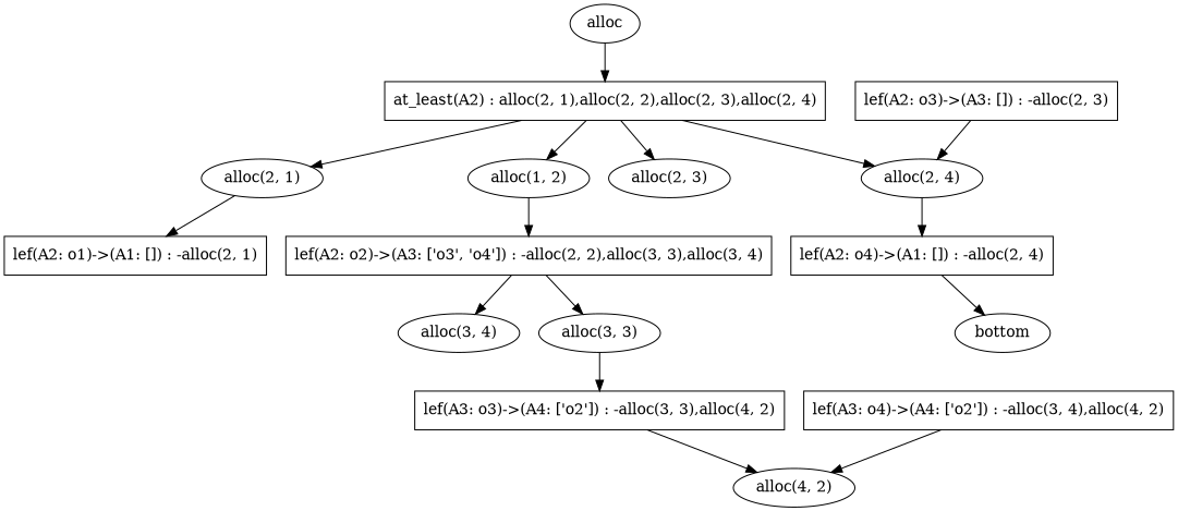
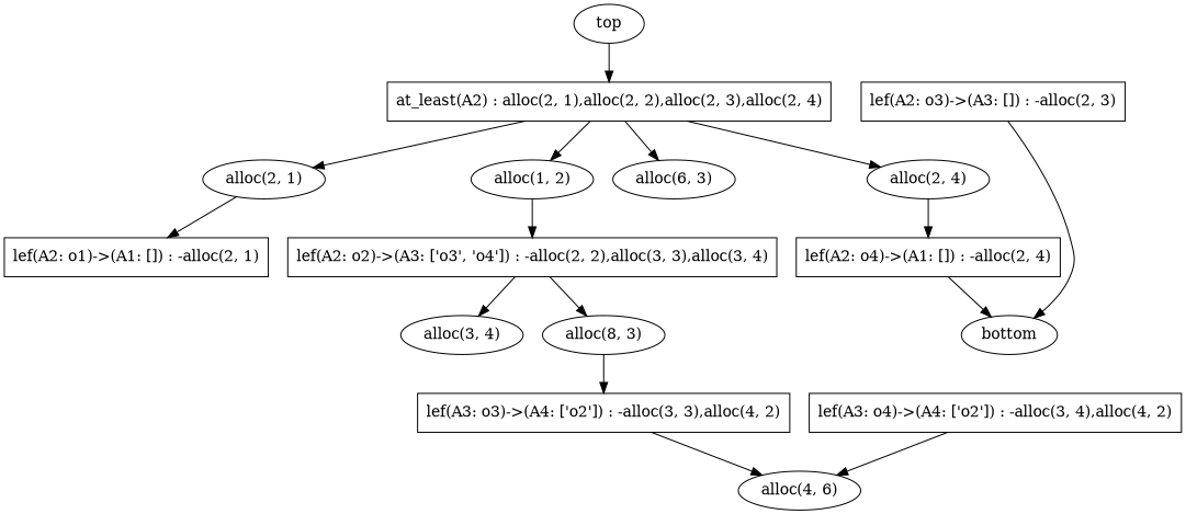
  digraph {
    node [shape=ellipse]
-   n1 [label=alloc]
+   n1 [label=top]
    n2 [label="at_least(A2) : alloc(2, 1),alloc(2, 2),alloc(2, 3),alloc(2, 4)" shape=box]
    n3 [label="alloc(2, 1)"]
-   n4 [label="alloc(2, 3)"]
+   n4 [label="alloc(6, 3)"]
    n5 [label="alloc(2, 4)"]
    n6 [label="alloc(1, 2)"]
    n7 [label=bottom]
    n8 [label="lef(A2: o1)->(A1: []) : -alloc(2, 1)" shape=box]
    n9 [label="lef(A2: o4)->(A1: []) : -alloc(2, 4)" shape=box]
    n10 [label="lef(A2: o2)->(A3: ['o3', 'o4']) : -alloc(2, 2),alloc(3, 3),alloc(3, 4)" shape=box]
    n11 [label="alloc(3, 4)"]
-   n12 [label="alloc(3, 3)"]
+   n12 [label="alloc(8, 3)"]
    n13 [label="lef(A3: o3)->(A4: ['o2']) : -alloc(3, 3),alloc(4, 2)" shape=box]
    n14 [label="lef(A2: o3)->(A3: []) : -alloc(2, 3)" shape=box]
-   n15 [label="alloc(4, 2)"]
+   n15 [label="alloc(4, 6)"]
    n16 [label="lef(A3: o4)->(A4: ['o2']) : -alloc(3, 4),alloc(4, 2)" shape=box]
    n1 -> n2
    n2 -> n3
    n2 -> n4
    n2 -> n5
    n2 -> n6
    n3 -> n8
    n5 -> n9
    n6 -> n10
    n9 -> n7
    n10 -> n11
    n10 -> n12
    n12 -> n13
    n13 -> n15
-   n14 -> n5
+   n14 -> n7
    n16 -> n15
  }
